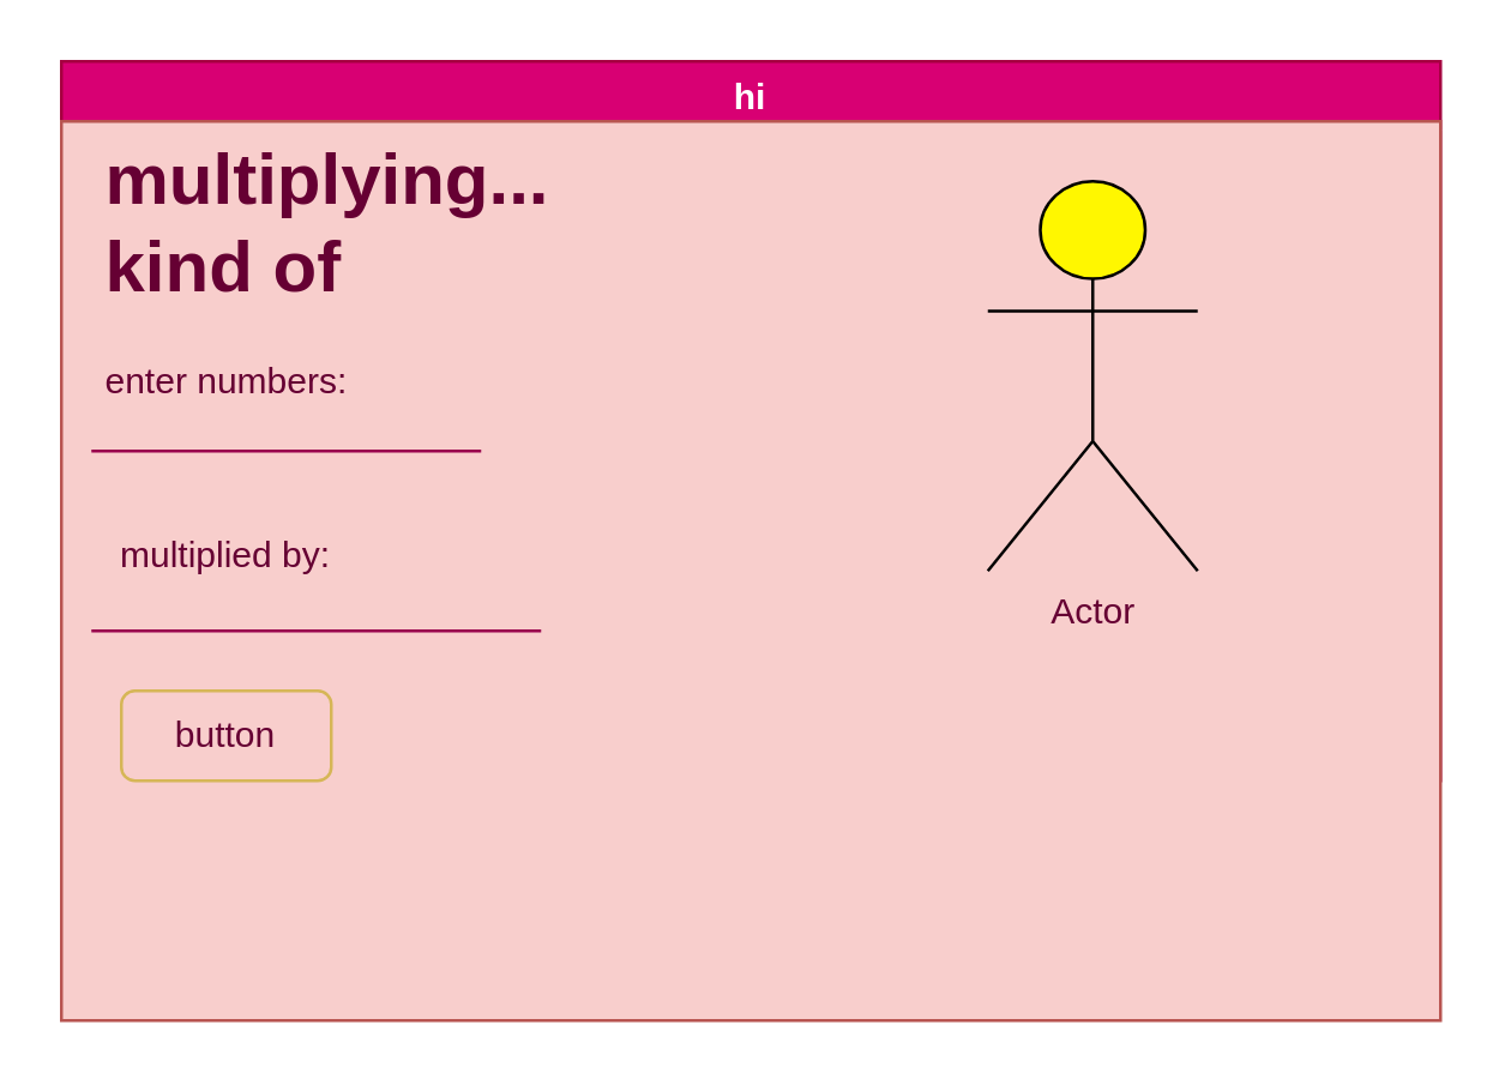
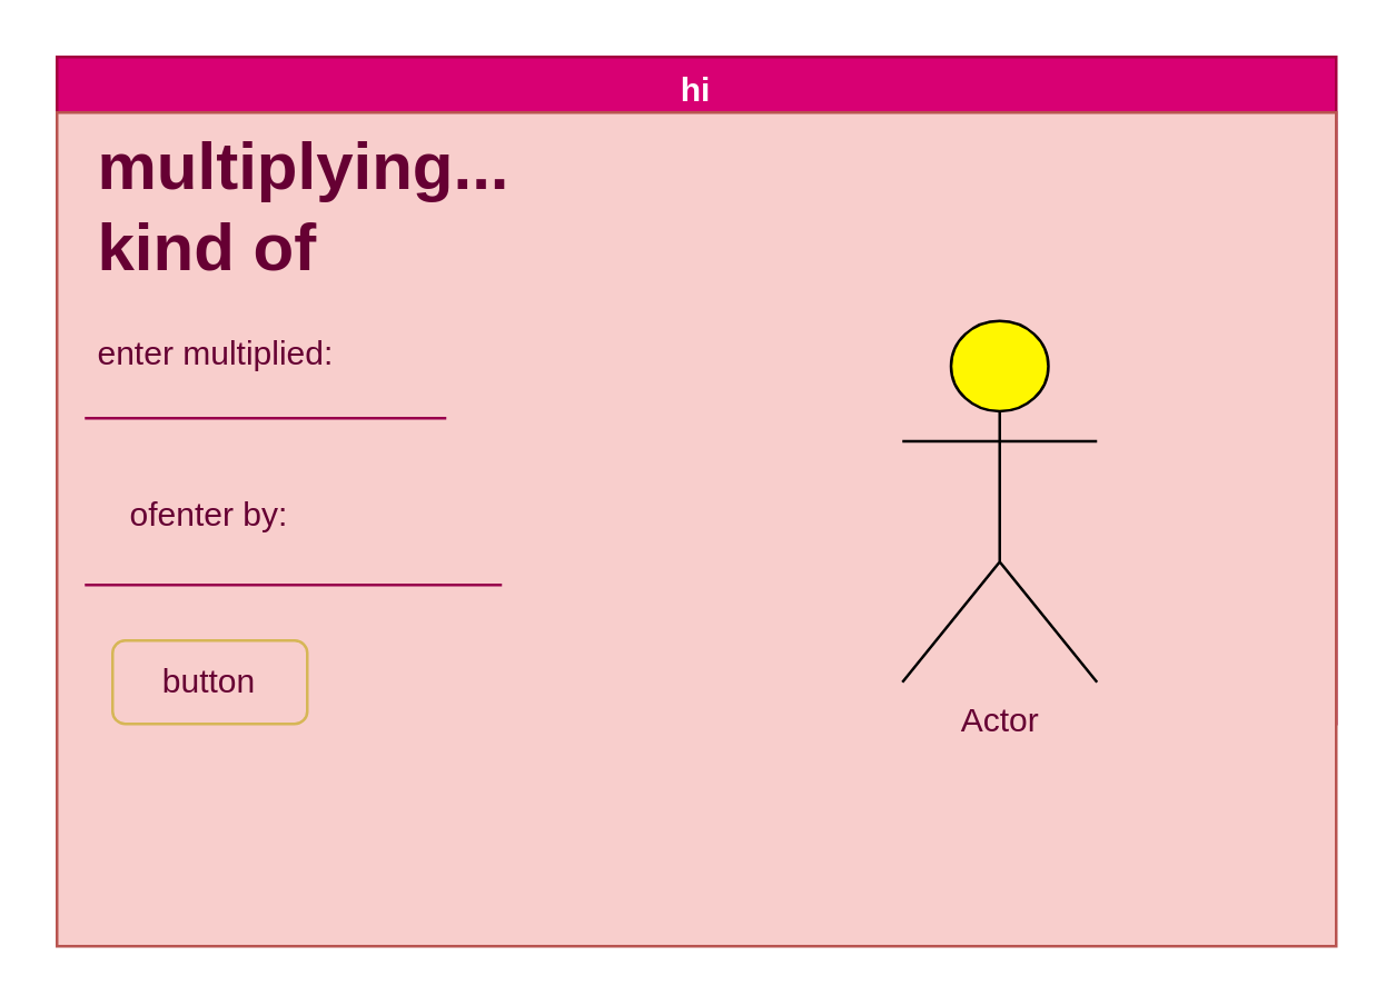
  <mxCell id="0" />
  <mxCell id="1" parent="0" />
  <mxCell id="2" value="hi" style="swimlane;fillColor=#d80073;fontColor=#ffffff;strokeColor=#A50040;" parent="1" vertex="1"><mxGeometry x="20" y="20" width="460" height="240" as="geometry" /></mxCell>
  <mxCell id="3" value="" style="rounded=0;whiteSpace=wrap;html=1;fillColor=#f8cecc;strokeColor=#b85450;" vertex="1" parent="1"><mxGeometry x="20" y="40" width="460" height="300" as="geometry" /></mxCell>
- <mxCell id="4" value="&lt;h1&gt;&lt;font color=&quot;#660033&quot;&gt;multiplying... kind of&lt;/font&gt;&lt;/h1&gt;&lt;p&gt;&lt;font color=&quot;#660033&quot;&gt;enter numbers:&lt;/font&gt;&lt;/p&gt;" style="text;html=1;strokeColor=none;fillColor=none;spacing=5;spacingTop=-20;whiteSpace=wrap;overflow=hidden;rounded=0;" vertex="1" parent="1"><mxGeometry x="30" y="40" width="190" height="120" as="geometry" /></mxCell>
+ <mxCell id="4" value="&lt;h1&gt;&lt;font color=&quot;#660033&quot;&gt;multiplying... kind of&lt;/font&gt;&lt;/h1&gt;&lt;p&gt;&lt;font color=&quot;#660033&quot;&gt;enter multiplied:&lt;/font&gt;&lt;/p&gt;" style="text;html=1;strokeColor=none;fillColor=none;spacing=5;spacingTop=-20;whiteSpace=wrap;overflow=hidden;rounded=0;" vertex="1" parent="1"><mxGeometry x="30" y="40" width="190" height="120" as="geometry" /></mxCell>
  <mxCell id="5" value="" style="endArrow=none;html=1;fontColor=#660033;strokeColor=#99004D;" edge="1" parent="1"><mxGeometry width="50" height="50" relative="1" as="geometry"><mxPoint x="30" y="150" as="sourcePoint" /><mxPoint x="160" y="150" as="targetPoint" /></mxGeometry></mxCell>
- <mxCell id="6" value="multiplied by:" style="text;html=1;strokeColor=none;fillColor=none;align=center;verticalAlign=middle;whiteSpace=wrap;rounded=0;fontColor=#660033;" vertex="1" parent="1"><mxGeometry x="30" y="170" width="90" height="30" as="geometry" /></mxCell>
+ <mxCell id="6" value="ofenter by:" style="text;html=1;strokeColor=none;fillColor=none;align=center;verticalAlign=middle;whiteSpace=wrap;rounded=0;fontColor=#660033;" vertex="1" parent="1"><mxGeometry x="30" y="170" width="90" height="30" as="geometry" /></mxCell>
  <mxCell id="7" value="" style="endArrow=none;html=1;fontColor=#660033;strokeColor=#99004D;" edge="1" parent="1"><mxGeometry width="50" height="50" relative="1" as="geometry"><mxPoint x="30" y="210" as="sourcePoint" /><mxPoint x="180" y="210" as="targetPoint" /></mxGeometry></mxCell>
  <mxCell id="8" value="button" style="rounded=1;whiteSpace=wrap;html=1;fillColor=#f8cecc;strokeColor=#d6b656;fontColor=#660033;" vertex="1" parent="1"><mxGeometry x="40" y="230" width="70" height="30" as="geometry" /></mxCell>
- <mxCell id="9" value="Actor" style="shape=umlActor;verticalLabelPosition=bottom;verticalAlign=top;html=1;outlineConnect=0;fontColor=#660033;fillColor=#FFF700;" vertex="1" parent="1"><mxGeometry x="329" y="60" width="70" height="130" as="geometry" /></mxCell>
+ <mxCell id="9" value="Actor" style="shape=umlActor;verticalLabelPosition=bottom;verticalAlign=top;html=1;outlineConnect=0;fontColor=#660033;fillColor=#FFF700;" vertex="1" parent="1"><mxGeometry x="324" y="115" width="70" height="130" as="geometry" /></mxCell>
